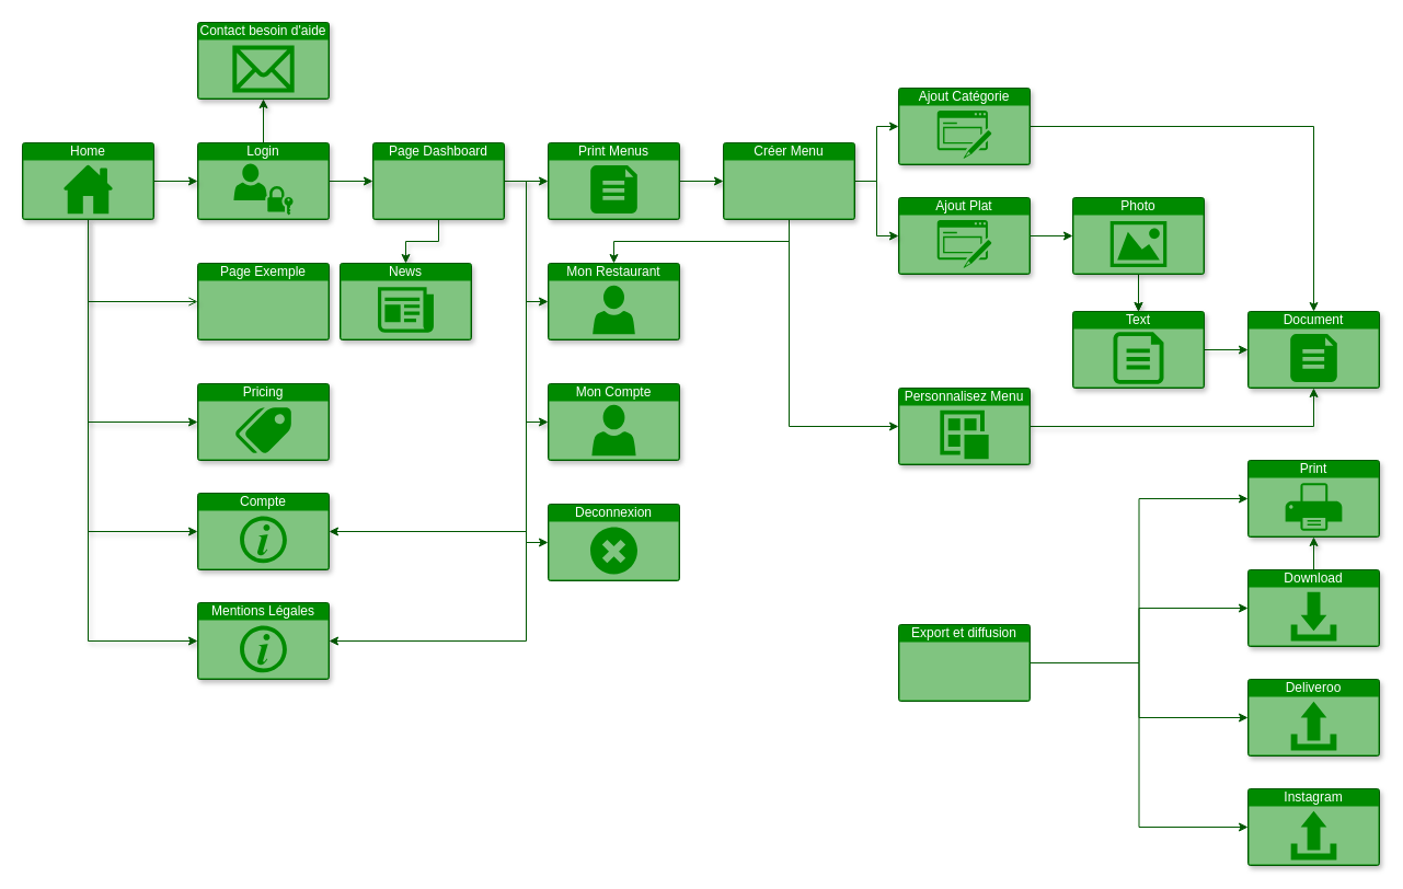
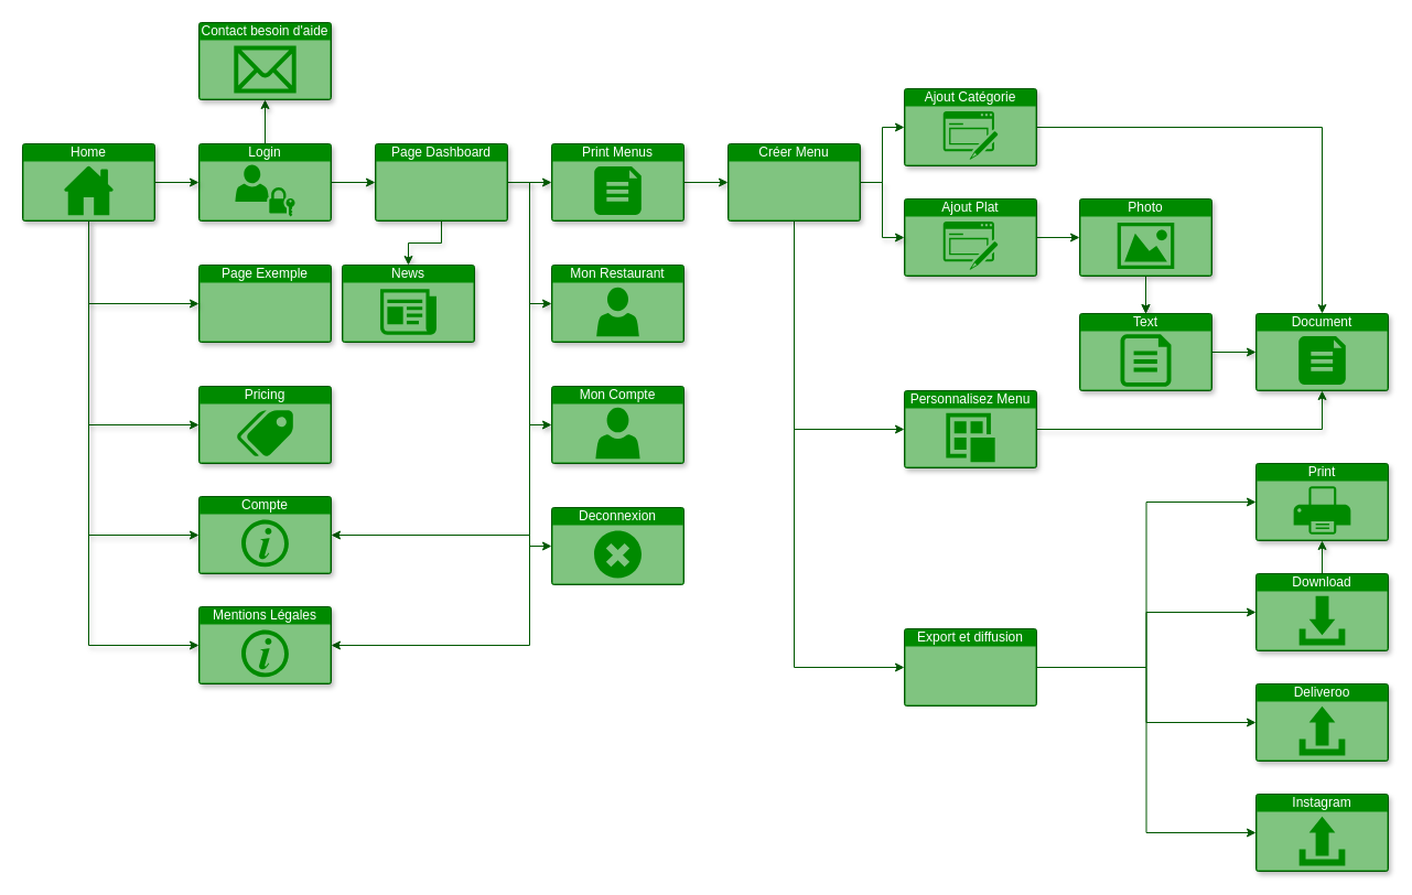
  <mxCell id="0" />
  <mxCell id="1" parent="0" />
  <mxCell id="2" value="" style="edgeStyle=orthogonalEdgeStyle;rounded=0;orthogonalLoop=1;jettySize=auto;html=1;fillColor=#008a00;strokeColor=#005700;shadow=1;" edge="1" parent="1" source="4" target="20"><mxGeometry relative="1" as="geometry" /></mxCell>
  <mxCell id="3" value="" style="edgeStyle=orthogonalEdgeStyle;rounded=0;orthogonalLoop=1;jettySize=auto;html=1;fillColor=#008a00;strokeColor=#005700;shadow=1;" edge="1" parent="1" source="4" target="12"><mxGeometry relative="1" as="geometry" /></mxCell>
  <mxCell id="4" value="Login" style="html=1;whiteSpace=wrap;labelPosition=center;verticalLabelPosition=middle;verticalAlign=top;align=center;fontSize=12;outlineConnect=0;spacingTop=-6;shape=mxgraph.sitemap.login;fillColor=#008a00;strokeColor=#005700;fontColor=#ffffff;shadow=1;" vertex="1" parent="1"><mxGeometry x="180" y="130" width="120" height="70" as="geometry" /></mxCell>
  <mxCell id="5" value="Page Exemple" style="html=1;whiteSpace=wrap;labelPosition=center;verticalLabelPosition=middle;verticalAlign=top;align=center;fontSize=12;outlineConnect=0;spacingTop=-6;shape=mxgraph.sitemap.page;fillColor=#008a00;strokeColor=#005700;fontColor=#ffffff;shadow=1;" vertex="1" parent="1"><mxGeometry x="180" y="240" width="120" height="70" as="geometry" /></mxCell>
  <mxCell id="6" value="" style="edgeStyle=orthogonalEdgeStyle;rounded=0;orthogonalLoop=1;jettySize=auto;html=1;fillColor=#008a00;strokeColor=#005700;shadow=1;" edge="1" parent="1" source="11" target="4"><mxGeometry relative="1" as="geometry" /></mxCell>
  <mxCell id="7" style="edgeStyle=orthogonalEdgeStyle;rounded=0;orthogonalLoop=1;jettySize=auto;html=1;exitX=0.5;exitY=1;exitDx=0;exitDy=0;exitPerimeter=0;entryX=0;entryY=0.5;entryDx=0;entryDy=0;entryPerimeter=0;fillColor=#008a00;strokeColor=#005700;shadow=1;" edge="1" parent="1" source="11" target="22"><mxGeometry relative="1" as="geometry" /></mxCell>
- <mxCell id="8" style="edgeStyle=orthogonalEdgeStyle;rounded=0;orthogonalLoop=1;jettySize=auto;html=1;exitX=0.5;exitY=1;exitDx=0;exitDy=0;exitPerimeter=0;entryX=0;entryY=0.5;entryDx=0;entryDy=0;entryPerimeter=0;fillColor=#008a00;strokeColor=#005700;shadow=1;endArrow=open;" edge="1" parent="1" source="11" target="5"><mxGeometry relative="1" as="geometry" /></mxCell>
+ <mxCell id="8" style="edgeStyle=orthogonalEdgeStyle;rounded=0;orthogonalLoop=1;jettySize=auto;html=1;exitX=0.5;exitY=1;exitDx=0;exitDy=0;exitPerimeter=0;entryX=0;entryY=0.5;entryDx=0;entryDy=0;entryPerimeter=0;fillColor=#008a00;strokeColor=#005700;shadow=1;" edge="1" parent="1" source="11" target="5"><mxGeometry relative="1" as="geometry" /></mxCell>
  <mxCell id="9" style="edgeStyle=orthogonalEdgeStyle;rounded=0;orthogonalLoop=1;jettySize=auto;html=1;exitX=0.5;exitY=1;exitDx=0;exitDy=0;exitPerimeter=0;entryX=0;entryY=0.5;entryDx=0;entryDy=0;entryPerimeter=0;fillColor=#008a00;strokeColor=#005700;shadow=1;" edge="1" parent="1" source="11" target="48"><mxGeometry relative="1" as="geometry" /></mxCell>
  <mxCell id="10" style="edgeStyle=orthogonalEdgeStyle;rounded=0;orthogonalLoop=1;jettySize=auto;html=1;exitX=0.5;exitY=1;exitDx=0;exitDy=0;exitPerimeter=0;entryX=0;entryY=0.5;entryDx=0;entryDy=0;entryPerimeter=0;fillColor=#008a00;strokeColor=#005700;shadow=1;" edge="1" parent="1" source="11" target="47"><mxGeometry relative="1" as="geometry" /></mxCell>
  <mxCell id="11" value="Home" style="html=1;whiteSpace=wrap;labelPosition=center;verticalLabelPosition=middle;verticalAlign=top;align=center;fontSize=12;outlineConnect=0;spacingTop=-6;shape=mxgraph.sitemap.home;fillColor=#008a00;strokeColor=#005700;fontColor=#ffffff;shadow=1;" vertex="1" parent="1"><mxGeometry x="20" y="130" width="120" height="70" as="geometry" /></mxCell>
  <mxCell id="12" value="Contact besoin d'aide" style="html=1;whiteSpace=wrap;labelPosition=center;verticalLabelPosition=middle;verticalAlign=top;align=center;fontSize=12;outlineConnect=0;spacingTop=-6;shape=mxgraph.sitemap.mail;fillColor=#008a00;strokeColor=#005700;fontColor=#ffffff;shadow=1;" vertex="1" parent="1"><mxGeometry x="180" y="20" width="120" height="70" as="geometry" /></mxCell>
  <mxCell id="13" value="" style="edgeStyle=orthogonalEdgeStyle;rounded=0;orthogonalLoop=1;jettySize=auto;html=1;fillColor=#008a00;strokeColor=#005700;shadow=1;" edge="1" parent="1" source="20" target="41"><mxGeometry relative="1" as="geometry" /></mxCell>
  <mxCell id="14" value="" style="edgeStyle=orthogonalEdgeStyle;rounded=0;orthogonalLoop=1;jettySize=auto;html=1;fillColor=#008a00;strokeColor=#005700;shadow=1;" edge="1" parent="1" source="20" target="25"><mxGeometry relative="1" as="geometry" /></mxCell>
  <mxCell id="15" style="edgeStyle=orthogonalEdgeStyle;rounded=0;orthogonalLoop=1;jettySize=auto;html=1;exitX=1;exitY=0.5;exitDx=0;exitDy=0;exitPerimeter=0;entryX=0;entryY=0.5;entryDx=0;entryDy=0;entryPerimeter=0;fillColor=#008a00;strokeColor=#005700;shadow=1;" edge="1" parent="1" source="20" target="21"><mxGeometry relative="1" as="geometry" /></mxCell>
  <mxCell id="16" style="edgeStyle=orthogonalEdgeStyle;rounded=0;orthogonalLoop=1;jettySize=auto;html=1;exitX=1;exitY=0.5;exitDx=0;exitDy=0;exitPerimeter=0;entryX=0;entryY=0.5;entryDx=0;entryDy=0;entryPerimeter=0;fillColor=#008a00;strokeColor=#005700;shadow=1;" edge="1" parent="1" source="20" target="23"><mxGeometry relative="1" as="geometry" /></mxCell>
  <mxCell id="17" style="edgeStyle=orthogonalEdgeStyle;rounded=0;orthogonalLoop=1;jettySize=auto;html=1;exitX=1;exitY=0.5;exitDx=0;exitDy=0;exitPerimeter=0;entryX=1;entryY=0.5;entryDx=0;entryDy=0;entryPerimeter=0;fillColor=#008a00;strokeColor=#005700;" edge="1" parent="1" source="20" target="47"><mxGeometry relative="1" as="geometry" /></mxCell>
  <mxCell id="18" style="edgeStyle=orthogonalEdgeStyle;rounded=0;orthogonalLoop=1;jettySize=auto;html=1;exitX=1;exitY=0.5;exitDx=0;exitDy=0;exitPerimeter=0;entryX=0;entryY=0.5;entryDx=0;entryDy=0;entryPerimeter=0;fillColor=#008a00;strokeColor=#005700;" edge="1" parent="1" source="20" target="49"><mxGeometry relative="1" as="geometry" /></mxCell>
  <mxCell id="19" style="edgeStyle=orthogonalEdgeStyle;rounded=0;orthogonalLoop=1;jettySize=auto;html=1;exitX=1;exitY=0.5;exitDx=0;exitDy=0;exitPerimeter=0;entryX=1;entryY=0.5;entryDx=0;entryDy=0;entryPerimeter=0;fillColor=#008a00;strokeColor=#005700;" edge="1" parent="1" source="20" target="48"><mxGeometry relative="1" as="geometry" /></mxCell>
  <mxCell id="20" value="Page Dashboard" style="html=1;whiteSpace=wrap;labelPosition=center;verticalLabelPosition=middle;verticalAlign=top;align=center;fontSize=12;outlineConnect=0;spacingTop=-6;shape=mxgraph.sitemap.page;fillColor=#008a00;strokeColor=#005700;fontColor=#ffffff;shadow=1;" vertex="1" parent="1"><mxGeometry x="340" y="130" width="120" height="70" as="geometry" /></mxCell>
  <mxCell id="21" value="Mon Restaurant" style="html=1;whiteSpace=wrap;labelPosition=center;verticalLabelPosition=middle;verticalAlign=top;align=center;fontSize=12;outlineConnect=0;spacingTop=-6;shape=mxgraph.sitemap.profile;fillColor=#008a00;strokeColor=#005700;fontColor=#ffffff;shadow=1;" vertex="1" parent="1"><mxGeometry x="500" y="240" width="120" height="70" as="geometry" /></mxCell>
  <mxCell id="22" value="Pricing" style="html=1;whiteSpace=wrap;labelPosition=center;verticalLabelPosition=middle;verticalAlign=top;align=center;fontSize=12;outlineConnect=0;spacingTop=-6;shape=mxgraph.sitemap.pricing;fillColor=#008a00;strokeColor=#005700;fontColor=#ffffff;shadow=1;" vertex="1" parent="1"><mxGeometry x="180" y="350" width="120" height="70" as="geometry" /></mxCell>
  <mxCell id="23" value="Mon Compte" style="html=1;whiteSpace=wrap;labelPosition=center;verticalLabelPosition=middle;verticalAlign=top;align=center;fontSize=12;outlineConnect=0;spacingTop=-6;shape=mxgraph.sitemap.user;fillColor=#008a00;strokeColor=#005700;fontColor=#ffffff;shadow=1;" vertex="1" parent="1"><mxGeometry x="500" y="350" width="120" height="70" as="geometry" /></mxCell>
  <mxCell id="24" value="" style="edgeStyle=orthogonalEdgeStyle;rounded=0;orthogonalLoop=1;jettySize=auto;html=1;fillColor=#008a00;strokeColor=#005700;shadow=1;" edge="1" parent="1" source="25" target="46"><mxGeometry relative="1" as="geometry" /></mxCell>
  <mxCell id="25" value="Print Menus" style="html=1;whiteSpace=wrap;labelPosition=center;verticalLabelPosition=middle;verticalAlign=top;align=center;fontSize=12;outlineConnect=0;spacingTop=-6;shape=mxgraph.sitemap.document;fillColor=#008a00;strokeColor=#005700;fontColor=#ffffff;shadow=1;" vertex="1" parent="1"><mxGeometry x="500" y="130" width="120" height="70" as="geometry" /></mxCell>
  <mxCell id="26" style="edgeStyle=orthogonalEdgeStyle;rounded=0;orthogonalLoop=1;jettySize=auto;html=1;exitX=1;exitY=0.5;exitDx=0;exitDy=0;exitPerimeter=0;entryX=0.5;entryY=0;entryDx=0;entryDy=0;entryPerimeter=0;fillColor=#008a00;strokeColor=#005700;" edge="1" parent="1" source="27" target="33"><mxGeometry relative="1" as="geometry" /></mxCell>
  <mxCell id="27" value="Ajout Catégorie" style="html=1;whiteSpace=wrap;labelPosition=center;verticalLabelPosition=middle;verticalAlign=top;align=center;fontSize=12;outlineConnect=0;spacingTop=-6;shape=mxgraph.sitemap.form;fillColor=#008a00;strokeColor=#005700;fontColor=#ffffff;shadow=1;" vertex="1" parent="1"><mxGeometry x="820" y="80" width="120" height="70" as="geometry" /></mxCell>
  <mxCell id="28" value="" style="edgeStyle=orthogonalEdgeStyle;rounded=0;orthogonalLoop=1;jettySize=auto;html=1;fillColor=#008a00;strokeColor=#005700;" edge="1" parent="1" source="51" target="32"><mxGeometry relative="1" as="geometry" /></mxCell>
  <mxCell id="29" value="Ajout Plat" style="html=1;whiteSpace=wrap;labelPosition=center;verticalLabelPosition=middle;verticalAlign=top;align=center;fontSize=12;outlineConnect=0;spacingTop=-6;shape=mxgraph.sitemap.form;fillColor=#008a00;strokeColor=#005700;fontColor=#ffffff;shadow=1;" vertex="1" parent="1"><mxGeometry x="820" y="180" width="120" height="70" as="geometry" /></mxCell>
  <mxCell id="30" value="" style="edgeStyle=orthogonalEdgeStyle;rounded=0;orthogonalLoop=1;jettySize=auto;html=1;fillColor=#008a00;strokeColor=#005700;shadow=1;" edge="1" parent="1" source="51" target="32"><mxGeometry relative="1" as="geometry" /></mxCell>
  <mxCell id="31" value="" style="edgeStyle=orthogonalEdgeStyle;rounded=0;orthogonalLoop=1;jettySize=auto;html=1;fillColor=#008a00;strokeColor=#005700;shadow=1;" edge="1" parent="1" source="32" target="33"><mxGeometry relative="1" as="geometry" /></mxCell>
  <mxCell id="32" value="Text" style="html=1;whiteSpace=wrap;labelPosition=center;verticalLabelPosition=middle;verticalAlign=top;align=center;fontSize=12;outlineConnect=0;spacingTop=-6;shape=mxgraph.sitemap.text;fillColor=#008a00;strokeColor=#005700;fontColor=#ffffff;shadow=1;" vertex="1" parent="1"><mxGeometry x="979" y="284" width="120" height="70" as="geometry" /></mxCell>
  <mxCell id="33" value="Document" style="html=1;whiteSpace=wrap;labelPosition=center;verticalLabelPosition=middle;verticalAlign=top;align=center;fontSize=12;outlineConnect=0;spacingTop=-6;shape=mxgraph.sitemap.document;fillColor=#008a00;strokeColor=#005700;fontColor=#ffffff;shadow=1;" vertex="1" parent="1"><mxGeometry x="1139" y="284" width="120" height="70" as="geometry" /></mxCell>
  <mxCell id="34" style="edgeStyle=orthogonalEdgeStyle;rounded=0;orthogonalLoop=1;jettySize=auto;html=1;exitX=1;exitY=0.5;exitDx=0;exitDy=0;exitPerimeter=0;entryX=0.5;entryY=1;entryDx=0;entryDy=0;entryPerimeter=0;fillColor=#008a00;strokeColor=#005700;shadow=1;" edge="1" parent="1" source="35" target="33"><mxGeometry relative="1" as="geometry" /></mxCell>
  <mxCell id="35" value="Personnalisez Menu" style="html=1;whiteSpace=wrap;labelPosition=center;verticalLabelPosition=middle;verticalAlign=top;align=center;fontSize=12;outlineConnect=0;spacingTop=-6;shape=mxgraph.sitemap.post;fillColor=#008a00;strokeColor=#005700;fontColor=#ffffff;shadow=1;" vertex="1" parent="1"><mxGeometry x="820" y="354" width="120" height="70" as="geometry" /></mxCell>
  <mxCell id="36" value="Print" style="html=1;whiteSpace=wrap;labelPosition=center;verticalLabelPosition=middle;verticalAlign=top;align=center;fontSize=12;outlineConnect=0;spacingTop=-6;shape=mxgraph.sitemap.print;fillColor=#008a00;strokeColor=#005700;fontColor=#ffffff;shadow=1;" vertex="1" parent="1"><mxGeometry x="1139" y="420" width="120" height="70" as="geometry" /></mxCell>
  <mxCell id="37" value="" style="edgeStyle=orthogonalEdgeStyle;rounded=0;orthogonalLoop=1;jettySize=auto;html=1;fillColor=#008a00;strokeColor=#005700;shadow=1;" edge="1" parent="1" source="38" target="36"><mxGeometry relative="1" as="geometry" /></mxCell>
  <mxCell id="38" value="Download" style="html=1;whiteSpace=wrap;labelPosition=center;verticalLabelPosition=middle;verticalAlign=top;align=center;fontSize=12;outlineConnect=0;spacingTop=-6;shape=mxgraph.sitemap.download;fillColor=#008a00;strokeColor=#005700;fontColor=#ffffff;shadow=1;" vertex="1" parent="1"><mxGeometry x="1139" y="520" width="120" height="70" as="geometry" /></mxCell>
  <mxCell id="39" value="Deliveroo" style="html=1;whiteSpace=wrap;labelPosition=center;verticalLabelPosition=middle;verticalAlign=top;align=center;fontSize=12;outlineConnect=0;spacingTop=-6;shape=mxgraph.sitemap.upload;fillColor=#008a00;strokeColor=#005700;fontColor=#ffffff;shadow=1;" vertex="1" parent="1"><mxGeometry x="1139" y="620" width="120" height="70" as="geometry" /></mxCell>
  <mxCell id="40" value="Instagram" style="html=1;whiteSpace=wrap;labelPosition=center;verticalLabelPosition=middle;verticalAlign=top;align=center;fontSize=12;outlineConnect=0;spacingTop=-6;shape=mxgraph.sitemap.upload;fillColor=#008a00;strokeColor=#005700;fontColor=#ffffff;shadow=1;" vertex="1" parent="1"><mxGeometry x="1139" y="720" width="120" height="70" as="geometry" /></mxCell>
  <mxCell id="41" value="News" style="html=1;whiteSpace=wrap;labelPosition=center;verticalLabelPosition=middle;verticalAlign=top;align=center;fontSize=12;outlineConnect=0;spacingTop=-6;shape=mxgraph.sitemap.news;fillColor=#008a00;strokeColor=#005700;fontColor=#ffffff;shadow=1;" vertex="1" parent="1"><mxGeometry x="310" y="240" width="120" height="70" as="geometry" /></mxCell>
  <mxCell id="42" style="edgeStyle=orthogonalEdgeStyle;rounded=0;orthogonalLoop=1;jettySize=auto;html=1;exitX=1;exitY=0.5;exitDx=0;exitDy=0;exitPerimeter=0;entryX=0;entryY=0.5;entryDx=0;entryDy=0;entryPerimeter=0;fillColor=#008a00;strokeColor=#005700;shadow=1;" edge="1" parent="1" source="46" target="29"><mxGeometry relative="1" as="geometry" /></mxCell>
  <mxCell id="43" style="edgeStyle=orthogonalEdgeStyle;rounded=0;orthogonalLoop=1;jettySize=auto;html=1;exitX=1;exitY=0.5;exitDx=0;exitDy=0;exitPerimeter=0;entryX=0;entryY=0.5;entryDx=0;entryDy=0;entryPerimeter=0;fillColor=#008a00;strokeColor=#005700;" edge="1" parent="1" source="46" target="27"><mxGeometry relative="1" as="geometry" /></mxCell>
  <mxCell id="44" style="edgeStyle=orthogonalEdgeStyle;rounded=0;orthogonalLoop=1;jettySize=auto;html=1;exitX=0.5;exitY=1;exitDx=0;exitDy=0;exitPerimeter=0;entryX=0;entryY=0.5;entryDx=0;entryDy=0;entryPerimeter=0;fillColor=#008a00;strokeColor=#005700;" edge="1" parent="1" source="46" target="35"><mxGeometry relative="1" as="geometry" /></mxCell>
- <mxCell id="45" style="edgeStyle=orthogonalEdgeStyle;rounded=0;orthogonalLoop=1;jettySize=auto;html=1;exitX=0.5;exitY=1;exitDx=0;exitDy=0;exitPerimeter=0;fillColor=#008a00;strokeColor=#005700;" edge="1" parent="1" source="46" target="21"><mxGeometry relative="1" as="geometry" /></mxCell>
+ <mxCell id="45" style="edgeStyle=orthogonalEdgeStyle;rounded=0;orthogonalLoop=1;jettySize=auto;html=1;exitX=0.5;exitY=1;exitDx=0;exitDy=0;exitPerimeter=0;entryX=0;entryY=0.5;entryDx=0;entryDy=0;entryPerimeter=0;fillColor=#008a00;strokeColor=#005700;" edge="1" parent="1" source="46" target="56"><mxGeometry relative="1" as="geometry" /></mxCell>
  <mxCell id="46" value="Créer Menu" style="html=1;whiteSpace=wrap;labelPosition=center;verticalLabelPosition=middle;verticalAlign=top;align=center;fontSize=12;outlineConnect=0;spacingTop=-6;shape=mxgraph.sitemap.page;fillColor=#008a00;strokeColor=#005700;fontColor=#ffffff;shadow=1;" vertex="1" parent="1"><mxGeometry x="660" y="130" width="120" height="70" as="geometry" /></mxCell>
  <mxCell id="47" value="Mentions Légales" style="html=1;whiteSpace=wrap;labelPosition=center;verticalLabelPosition=middle;verticalAlign=top;align=center;fontSize=12;outlineConnect=0;spacingTop=-6;shape=mxgraph.sitemap.info;fillColor=#008a00;strokeColor=#005700;fontColor=#ffffff;shadow=1;" vertex="1" parent="1"><mxGeometry x="180" y="550" width="120" height="70" as="geometry" /></mxCell>
  <mxCell id="48" value="Compte" style="html=1;whiteSpace=wrap;labelPosition=center;verticalLabelPosition=middle;verticalAlign=top;align=center;fontSize=12;outlineConnect=0;spacingTop=-6;shape=mxgraph.sitemap.info;fillColor=#008a00;strokeColor=#005700;fontColor=#ffffff;shadow=1;" vertex="1" parent="1"><mxGeometry x="180" y="450" width="120" height="70" as="geometry" /></mxCell>
  <mxCell id="49" value="Deconnexion" style="html=1;whiteSpace=wrap;strokeColor=#005700;fillColor=#008a00;labelPosition=center;verticalLabelPosition=middle;verticalAlign=top;align=center;fontSize=12;outlineConnect=0;spacingTop=-6;fontColor=#ffffff;sketch=0;shape=mxgraph.sitemap.error;" vertex="1" parent="1"><mxGeometry x="500" y="460" width="120" height="70" as="geometry" /></mxCell>
  <mxCell id="50" value="" style="edgeStyle=orthogonalEdgeStyle;rounded=0;orthogonalLoop=1;jettySize=auto;html=1;fillColor=#008a00;strokeColor=#005700;" edge="1" parent="1" source="29" target="51"><mxGeometry relative="1" as="geometry"><mxPoint x="940" y="265" as="sourcePoint" /><mxPoint x="1039" y="319" as="targetPoint" /></mxGeometry></mxCell>
  <mxCell id="51" value="Photo" style="html=1;whiteSpace=wrap;labelPosition=center;verticalLabelPosition=middle;verticalAlign=top;align=center;fontSize=12;outlineConnect=0;spacingTop=-6;shape=mxgraph.sitemap.photo;fillColor=#008a00;strokeColor=#005700;fontColor=#ffffff;shadow=1;" vertex="1" parent="1"><mxGeometry x="979" y="180" width="120" height="70" as="geometry" /></mxCell>
  <mxCell id="52" style="edgeStyle=orthogonalEdgeStyle;rounded=0;orthogonalLoop=1;jettySize=auto;html=1;exitX=1;exitY=0.5;exitDx=0;exitDy=0;exitPerimeter=0;entryX=0;entryY=0.5;entryDx=0;entryDy=0;entryPerimeter=0;fillColor=#008a00;strokeColor=#005700;" edge="1" parent="1" source="56" target="36"><mxGeometry relative="1" as="geometry" /></mxCell>
  <mxCell id="53" style="edgeStyle=orthogonalEdgeStyle;rounded=0;orthogonalLoop=1;jettySize=auto;html=1;exitX=1;exitY=0.5;exitDx=0;exitDy=0;exitPerimeter=0;entryX=0;entryY=0.5;entryDx=0;entryDy=0;entryPerimeter=0;fillColor=#008a00;strokeColor=#005700;" edge="1" parent="1" source="56" target="38"><mxGeometry relative="1" as="geometry" /></mxCell>
  <mxCell id="54" style="edgeStyle=orthogonalEdgeStyle;rounded=0;orthogonalLoop=1;jettySize=auto;html=1;exitX=1;exitY=0.5;exitDx=0;exitDy=0;exitPerimeter=0;entryX=0;entryY=0.5;entryDx=0;entryDy=0;entryPerimeter=0;fillColor=#008a00;strokeColor=#005700;" edge="1" parent="1" source="56" target="40"><mxGeometry relative="1" as="geometry" /></mxCell>
  <mxCell id="55" style="edgeStyle=orthogonalEdgeStyle;rounded=0;orthogonalLoop=1;jettySize=auto;html=1;exitX=1;exitY=0.5;exitDx=0;exitDy=0;exitPerimeter=0;entryX=0;entryY=0.5;entryDx=0;entryDy=0;entryPerimeter=0;fillColor=#008a00;strokeColor=#005700;" edge="1" parent="1" source="56" target="39"><mxGeometry relative="1" as="geometry" /></mxCell>
  <mxCell id="56" value="Export et diffusion" style="html=1;whiteSpace=wrap;strokeColor=#005700;fillColor=#008a00;labelPosition=center;verticalLabelPosition=middle;verticalAlign=top;align=center;fontSize=12;outlineConnect=0;spacingTop=-6;fontColor=#ffffff;sketch=0;shape=mxgraph.sitemap.page;" vertex="1" parent="1"><mxGeometry x="820" y="570" width="120" height="70" as="geometry" /></mxCell>
